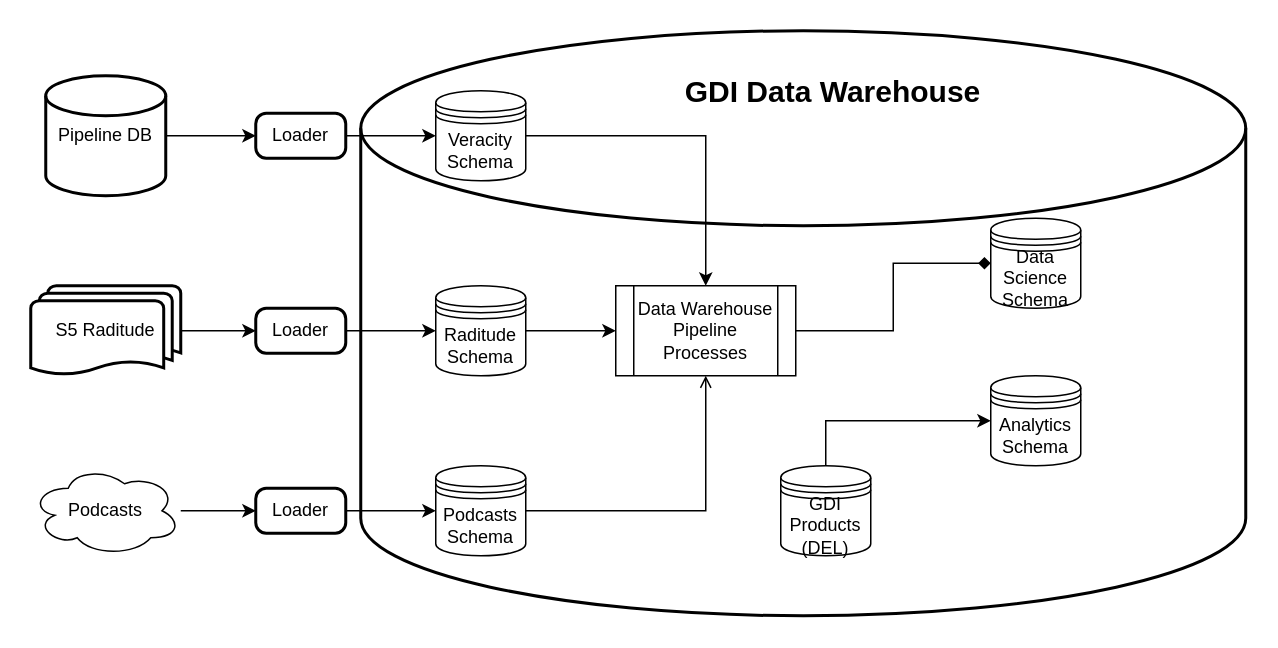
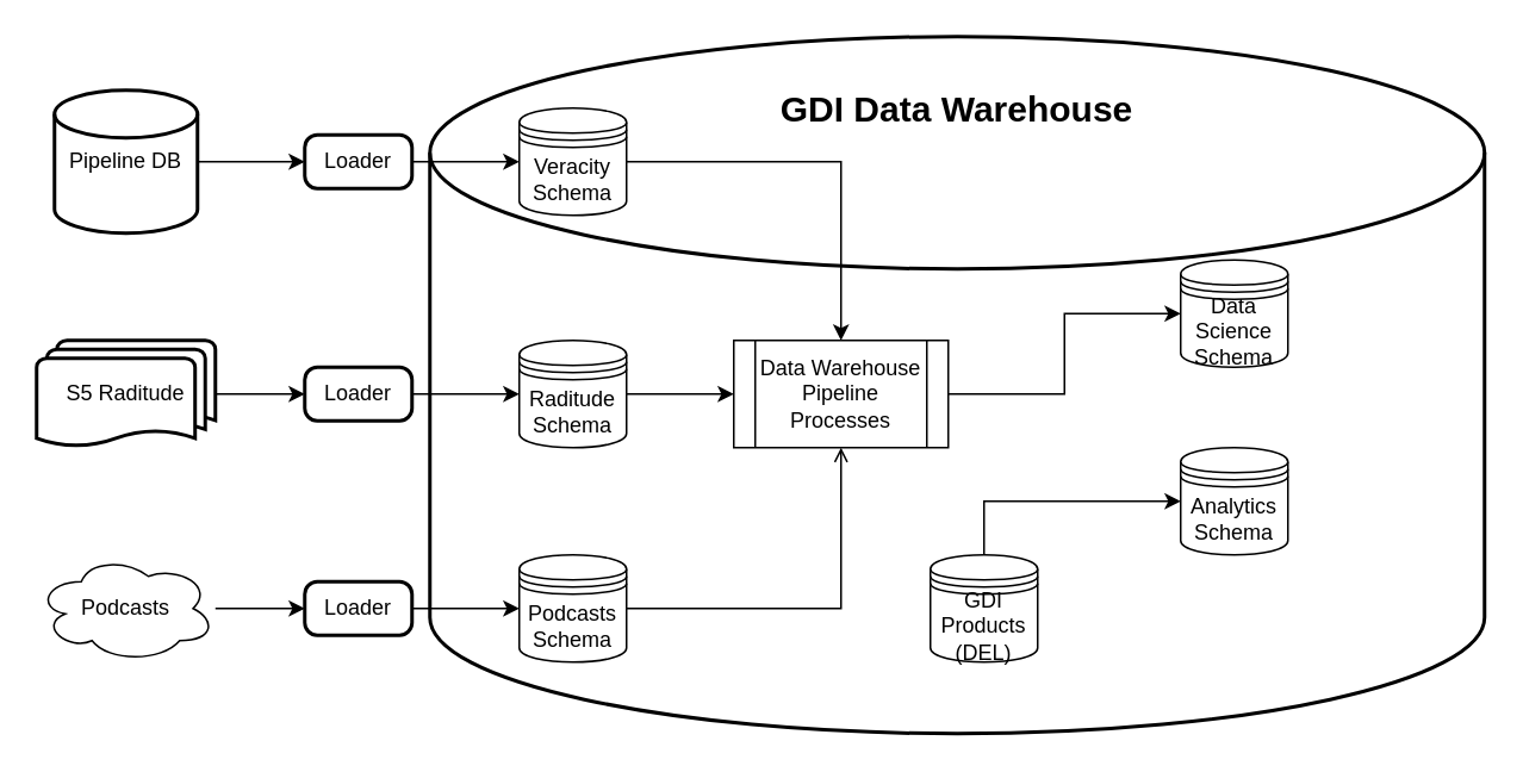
  <mxCell id="0" />
  <mxCell id="1" parent="0" />
  <mxCell id="2" value="" style="strokeWidth=2;html=1;shape=mxgraph.flowchart.database;whiteSpace=wrap;" vertex="1" parent="1"><mxGeometry x="240" y="20" width="590" height="390" as="geometry" /></mxCell>
  <mxCell id="3" style="edgeStyle=orthogonalEdgeStyle;rounded=0;orthogonalLoop=1;jettySize=auto;html=1;entryX=0;entryY=0.5;entryDx=0;entryDy=0;" edge="1" parent="1" source="4" target="10"><mxGeometry relative="1" as="geometry" /></mxCell>
  <mxCell id="4" value="Pipeline DB" style="strokeWidth=2;html=1;shape=mxgraph.flowchart.database;whiteSpace=wrap;" vertex="1" parent="1"><mxGeometry x="30" y="50" width="80" height="80" as="geometry" /></mxCell>
  <mxCell id="5" style="edgeStyle=orthogonalEdgeStyle;rounded=0;orthogonalLoop=1;jettySize=auto;html=1;entryX=0;entryY=0.5;entryDx=0;entryDy=0;" edge="1" parent="1" source="6" target="14"><mxGeometry relative="1" as="geometry" /></mxCell>
  <mxCell id="6" value="S5 Raditude" style="strokeWidth=2;html=1;shape=mxgraph.flowchart.multi-document;whiteSpace=wrap;" vertex="1" parent="1"><mxGeometry x="20" y="190" width="100" height="60" as="geometry" /></mxCell>
  <mxCell id="7" style="edgeStyle=orthogonalEdgeStyle;rounded=0;orthogonalLoop=1;jettySize=auto;html=1;entryX=0;entryY=0.5;entryDx=0;entryDy=0;" edge="1" parent="1" source="8" target="18"><mxGeometry relative="1" as="geometry" /></mxCell>
  <mxCell id="8" value="Podcasts" style="ellipse;shape=cloud;whiteSpace=wrap;html=1;align=center;" vertex="1" parent="1"><mxGeometry x="20" y="310" width="100" height="60" as="geometry" /></mxCell>
  <mxCell id="9" style="edgeStyle=orthogonalEdgeStyle;rounded=0;orthogonalLoop=1;jettySize=auto;html=1;entryX=0;entryY=0.5;entryDx=0;entryDy=0;" edge="1" parent="1" source="10" target="12"><mxGeometry relative="1" as="geometry" /></mxCell>
  <mxCell id="10" value="Loader" style="rounded=1;whiteSpace=wrap;html=1;absoluteArcSize=1;arcSize=14;strokeWidth=2;" vertex="1" parent="1"><mxGeometry x="170" y="75" width="60" height="30" as="geometry" /></mxCell>
  <mxCell id="11" style="edgeStyle=orthogonalEdgeStyle;rounded=0;orthogonalLoop=1;jettySize=auto;html=1;entryX=0.5;entryY=0;entryDx=0;entryDy=0;" edge="1" parent="1" source="12" target="22"><mxGeometry relative="1" as="geometry" /></mxCell>
  <mxCell id="12" value="Veracity Schema" style="shape=datastore;whiteSpace=wrap;html=1;" vertex="1" parent="1"><mxGeometry x="290" y="60" width="60" height="60" as="geometry" /></mxCell>
  <mxCell id="13" style="edgeStyle=orthogonalEdgeStyle;rounded=0;orthogonalLoop=1;jettySize=auto;html=1;entryX=0;entryY=0.5;entryDx=0;entryDy=0;" edge="1" parent="1" source="14" target="16"><mxGeometry relative="1" as="geometry" /></mxCell>
  <mxCell id="14" value="Loader" style="rounded=1;whiteSpace=wrap;html=1;absoluteArcSize=1;arcSize=14;strokeWidth=2;" vertex="1" parent="1"><mxGeometry x="170" y="205" width="60" height="30" as="geometry" /></mxCell>
  <mxCell id="15" style="edgeStyle=orthogonalEdgeStyle;rounded=0;orthogonalLoop=1;jettySize=auto;html=1;entryX=0;entryY=0.5;entryDx=0;entryDy=0;" edge="1" parent="1" source="16" target="22"><mxGeometry relative="1" as="geometry" /></mxCell>
  <mxCell id="16" value="Raditude Schema" style="shape=datastore;whiteSpace=wrap;html=1;" vertex="1" parent="1"><mxGeometry x="290" y="190" width="60" height="60" as="geometry" /></mxCell>
  <mxCell id="17" style="edgeStyle=orthogonalEdgeStyle;rounded=0;orthogonalLoop=1;jettySize=auto;html=1;entryX=0;entryY=0.5;entryDx=0;entryDy=0;" edge="1" parent="1" source="18" target="20"><mxGeometry relative="1" as="geometry" /></mxCell>
  <mxCell id="18" value="Loader" style="rounded=1;whiteSpace=wrap;html=1;absoluteArcSize=1;arcSize=14;strokeWidth=2;" vertex="1" parent="1"><mxGeometry x="170" y="325" width="60" height="30" as="geometry" /></mxCell>
  <mxCell id="19" style="edgeStyle=orthogonalEdgeStyle;rounded=0;orthogonalLoop=1;jettySize=auto;html=1;endArrow=open;" edge="1" parent="1" source="20" target="22"><mxGeometry relative="1" as="geometry" /></mxCell>
  <mxCell id="20" value="Podcasts Schema" style="shape=datastore;whiteSpace=wrap;html=1;" vertex="1" parent="1"><mxGeometry x="290" y="310" width="60" height="60" as="geometry" /></mxCell>
- <mxCell id="21" style="edgeStyle=orthogonalEdgeStyle;rounded=0;orthogonalLoop=1;jettySize=auto;html=1;entryX=0;entryY=0.5;entryDx=0;entryDy=0;endArrow=diamond;" edge="1" parent="1" source="22" target="23"><mxGeometry relative="1" as="geometry" /></mxCell>
+ <mxCell id="21" style="edgeStyle=orthogonalEdgeStyle;rounded=0;orthogonalLoop=1;jettySize=auto;html=1;entryX=0;entryY=0.5;entryDx=0;entryDy=0;" edge="1" parent="1" source="22" target="23"><mxGeometry relative="1" as="geometry" /></mxCell>
  <mxCell id="22" value="Data Warehouse Pipeline Processes" style="shape=process;whiteSpace=wrap;html=1;backgroundOutline=1;" vertex="1" parent="1"><mxGeometry x="410" y="190" width="120" height="60" as="geometry" /></mxCell>
  <mxCell id="23" value="Data Science Schema" style="shape=datastore;whiteSpace=wrap;html=1;" vertex="1" parent="1"><mxGeometry x="660" y="145" width="60" height="60" as="geometry" /></mxCell>
  <mxCell id="24" value="Analytics Schema" style="shape=datastore;whiteSpace=wrap;html=1;" vertex="1" parent="1"><mxGeometry x="660" y="250" width="60" height="60" as="geometry" /></mxCell>
- <mxCell id="25" value="&lt;b&gt;&lt;font style=&quot;font-size: 20px;&quot;&gt;GDI Data Warehouse&lt;/font&gt;&lt;/b&gt;" style="text;html=1;strokeColor=none;fillColor=none;align=center;verticalAlign=middle;whiteSpace=wrap;rounded=0;" vertex="1" parent="1"><mxGeometry x="440" y="30" width="230" height="60" as="geometry" /></mxCell>
+ <mxCell id="25" value="&lt;b&gt;&lt;font style=&quot;font-size: 20px;&quot;&gt;GDI Data Warehouse&lt;/font&gt;&lt;/b&gt;" style="text;html=1;strokeColor=none;fillColor=none;align=center;verticalAlign=middle;whiteSpace=wrap;rounded=0;" vertex="1" parent="1"><mxGeometry x="420" y="30" width="230" height="60" as="geometry" /></mxCell>
  <mxCell id="26" style="edgeStyle=orthogonalEdgeStyle;rounded=0;orthogonalLoop=1;jettySize=auto;html=1;entryX=0;entryY=0.5;entryDx=0;entryDy=0;exitX=0.5;exitY=0;exitDx=0;exitDy=0;" edge="1" parent="1"><mxGeometry relative="1" as="geometry"><mxPoint x="550" y="370" as="sourcePoint" /><mxPoint x="660" y="280" as="targetPoint" /><Array as="points"><mxPoint x="550" y="280" /></Array></mxGeometry></mxCell>
  <mxCell id="27" value="GDI Products (DEL)" style="shape=datastore;whiteSpace=wrap;html=1;" vertex="1" parent="1"><mxGeometry x="520" y="310" width="60" height="60" as="geometry" /></mxCell>
